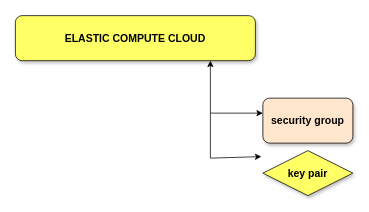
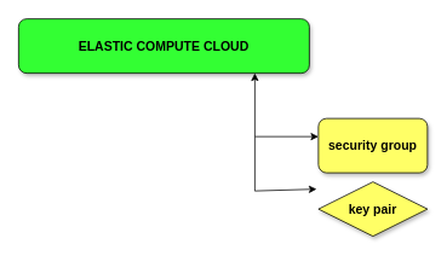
  <mxCell id="0" />
  <mxCell id="1" parent="0" />
- <mxCell id="2" value="&lt;font style=&quot;font-size: 14px&quot;&gt;&lt;b&gt;ELASTIC COMPUTE CLOUD&lt;/b&gt;&lt;/font&gt;" style="rounded=1;whiteSpace=wrap;html=1;shadow=1;fillColor=#ffff66;" vertex="1" parent="1"><mxGeometry x="20" y="20" width="320" height="60" as="geometry" /></mxCell>
+ <mxCell id="2" value="&lt;font style=&quot;font-size: 14px&quot;&gt;&lt;b&gt;ELASTIC COMPUTE CLOUD&lt;/b&gt;&lt;/font&gt;" style="rounded=1;whiteSpace=wrap;html=1;shadow=1;fillColor=#33FF33;" vertex="1" parent="1"><mxGeometry x="20" y="20" width="320" height="60" as="geometry" /></mxCell>
  <mxCell id="3" value="" style="endArrow=classic;html=1;" edge="1" parent="1"><mxGeometry width="50" height="50" relative="1" as="geometry"><mxPoint x="280" y="150" as="sourcePoint" /><mxPoint x="280" y="80" as="targetPoint" /></mxGeometry></mxCell>
  <mxCell id="4" value="" style="endArrow=classic;html=1;" edge="1" parent="1"><mxGeometry width="50" height="50" relative="1" as="geometry"><mxPoint x="280" y="150" as="sourcePoint" /><mxPoint x="350" y="150" as="targetPoint" /></mxGeometry></mxCell>
- <mxCell id="5" value="&lt;font style=&quot;font-size: 14px&quot;&gt;&lt;b&gt;security group&lt;/b&gt;&lt;/font&gt;" style="rounded=1;whiteSpace=wrap;html=1;shadow=1;fillColor=#ffe6cc;" vertex="1" parent="1"><mxGeometry x="350" y="130" width="120" height="60" as="geometry" /></mxCell>
+ <mxCell id="5" value="&lt;font style=&quot;font-size: 14px&quot;&gt;&lt;b&gt;security group&lt;/b&gt;&lt;/font&gt;" style="rounded=1;whiteSpace=wrap;html=1;shadow=1;fillColor=#FFFF66;" vertex="1" parent="1"><mxGeometry x="350" y="130" width="120" height="60" as="geometry" /></mxCell>
  <mxCell id="6" value="&lt;font style=&quot;font-size: 14px&quot;&gt;&lt;b&gt;key pair&lt;/b&gt;&lt;/font&gt;" style="rhombus;whiteSpace=wrap;html=1;shadow=1;fillColor=#FFFF66;" vertex="1" parent="1"><mxGeometry x="350" y="200" width="120" height="60" as="geometry" /></mxCell>
  <mxCell id="7" value="" style="endArrow=classic;html=1;entryX=-0.017;entryY=0.133;entryDx=0;entryDy=0;entryPerimeter=0;" edge="1" parent="1" target="6"><mxGeometry width="50" height="50" relative="1" as="geometry"><mxPoint x="280" y="210" as="sourcePoint" /><mxPoint x="340" y="210" as="targetPoint" /></mxGeometry></mxCell>
  <mxCell id="8" value="" style="endArrow=none;html=1;" edge="1" parent="1"><mxGeometry width="50" height="50" relative="1" as="geometry"><mxPoint x="280" y="210" as="sourcePoint" /><mxPoint x="280" y="150" as="targetPoint" /></mxGeometry></mxCell>
